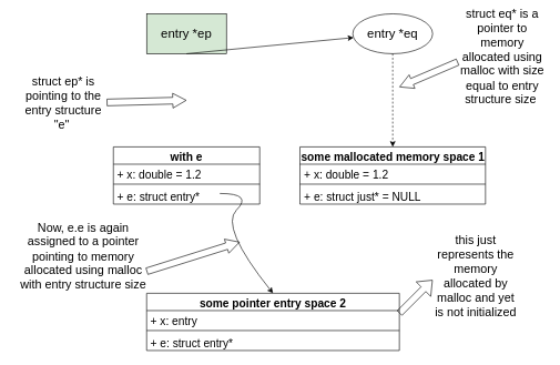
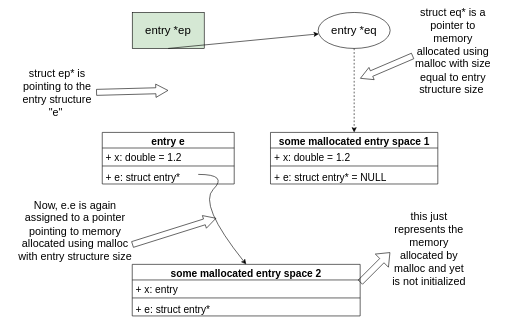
  <mxCell id="0" />
  <mxCell id="1" parent="0" />
- <mxCell id="2" value="some pointer entry space 2&lt;br&gt;" style="swimlane;fontStyle=1;align=center;verticalAlign=top;childLayout=stackLayout;horizontal=1;startSize=26;horizontalStack=0;resizeParent=1;resizeParentMax=0;resizeLast=0;collapsible=1;marginBottom=0;whiteSpace=wrap;html=1;fontSize=17;" vertex="1" parent="1"><mxGeometry x="220" y="440" width="380" height="86" as="geometry" /></mxCell>
+ <mxCell id="2" value="some mallocated entry space 2&lt;br&gt;" style="swimlane;fontStyle=1;align=center;verticalAlign=top;childLayout=stackLayout;horizontal=1;startSize=26;horizontalStack=0;resizeParent=1;resizeParentMax=0;resizeLast=0;collapsible=1;marginBottom=0;whiteSpace=wrap;html=1;fontSize=17;" vertex="1" parent="1"><mxGeometry x="220" y="440" width="380" height="86" as="geometry" /></mxCell>
  <mxCell id="3" value="+ x: entry&amp;nbsp;" style="text;strokeColor=none;fillColor=none;align=left;verticalAlign=top;spacingLeft=4;spacingRight=4;overflow=hidden;rotatable=0;points=[[0,0.5],[1,0.5]];portConstraint=eastwest;whiteSpace=wrap;html=1;fontSize=17;" vertex="1" parent="2"><mxGeometry y="26" width="380" height="26" as="geometry" /></mxCell>
  <mxCell id="4" value="" style="line;strokeWidth=1;fillColor=none;align=left;verticalAlign=middle;spacingTop=-1;spacingLeft=3;spacingRight=3;rotatable=0;labelPosition=right;points=[];portConstraint=eastwest;strokeColor=inherit;fontSize=17;" vertex="1" parent="2"><mxGeometry y="52" width="380" height="8" as="geometry" /></mxCell>
  <mxCell id="5" value="+ e: struct entry*&amp;nbsp;" style="text;strokeColor=none;fillColor=none;align=left;verticalAlign=top;spacingLeft=4;spacingRight=4;overflow=hidden;rotatable=0;points=[[0,0.5],[1,0.5]];portConstraint=eastwest;whiteSpace=wrap;html=1;fontSize=17;" vertex="1" parent="2"><mxGeometry y="60" width="380" height="26" as="geometry" /></mxCell>
  <mxCell id="6" value="struct ep* is pointing to the entry structure &quot;e&quot;&amp;nbsp;" style="text;html=1;strokeColor=none;fillColor=none;align=center;verticalAlign=middle;whiteSpace=wrap;rounded=0;fontSize=18;" vertex="1" parent="1"><mxGeometry x="30" y="100" width="130" height="110" as="geometry" /></mxCell>
  <mxCell id="7" value="" style="shape=flexArrow;endArrow=classic;html=1;rounded=0;endWidth=11.111;endSize=6.389;movable=1;resizable=1;rotatable=1;deletable=1;editable=1;locked=0;connectable=1;" edge="1" parent="1" source="6"><mxGeometry width="50" height="50" relative="1" as="geometry"><mxPoint x="150" y="160" as="sourcePoint" /><mxPoint x="280" y="150" as="targetPoint" /></mxGeometry></mxCell>
  <mxCell id="8" value="struct eq* is a pointer to memory allocated using malloc with size equal to entry structure size&amp;nbsp;" style="text;html=1;strokeColor=none;fillColor=none;align=center;verticalAlign=middle;whiteSpace=wrap;rounded=0;fontSize=18;" vertex="1" parent="1"><mxGeometry x="690" y="30" width="130" height="110" as="geometry" /></mxCell>
  <mxCell id="9" value="" style="shape=flexArrow;endArrow=classic;html=1;rounded=0;endWidth=11.111;endSize=6.389;movable=1;resizable=1;rotatable=1;deletable=1;editable=1;locked=0;connectable=1;exitX=-0.016;exitY=0.567;exitDx=0;exitDy=0;exitPerimeter=0;" edge="1" parent="1" source="8"><mxGeometry width="50" height="50" relative="1" as="geometry"><mxPoint x="720" y="133" as="sourcePoint" /><mxPoint x="600" y="130" as="targetPoint" /></mxGeometry></mxCell>
  <mxCell id="10" value="Now, e.e is again assigned to a pointer pointing to memory allocated using malloc with entry structure size" style="text;html=1;strokeColor=none;fillColor=none;align=center;verticalAlign=middle;whiteSpace=wrap;rounded=0;fontSize=18;" vertex="1" parent="1"><mxGeometry x="20" y="330" width="210" height="110" as="geometry" /></mxCell>
  <mxCell id="11" value="" style="shape=flexArrow;endArrow=classic;html=1;rounded=0;endWidth=11.111;endSize=6.389;movable=1;resizable=1;rotatable=1;deletable=1;editable=1;locked=0;connectable=1;exitX=-0.016;exitY=0.567;exitDx=0;exitDy=0;exitPerimeter=0;" edge="1" parent="1"><mxGeometry width="50" height="50" relative="1" as="geometry"><mxPoint x="220" y="407" as="sourcePoint" /><mxPoint x="360" y="363" as="targetPoint" /></mxGeometry></mxCell>
  <mxCell id="12" value="" style="shape=flexArrow;endArrow=classic;html=1;rounded=0;" edge="1" parent="1"><mxGeometry width="50" height="50" relative="1" as="geometry"><mxPoint x="600" y="470" as="sourcePoint" /><mxPoint x="650" y="420" as="targetPoint" /></mxGeometry></mxCell>
  <mxCell id="13" value="this just represents the memory allocated by malloc and yet is not initialized" style="text;html=1;strokeColor=none;fillColor=none;align=center;verticalAlign=middle;whiteSpace=wrap;rounded=0;fontSize=18;" vertex="1" parent="1"><mxGeometry x="650" y="380" width="130" height="70" as="geometry" /></mxCell>
  <mxCell id="14" value="" style="group" connectable="0" vertex="1" parent="1"><mxGeometry x="170" y="20" width="220" height="286" as="geometry" /></mxCell>
- <mxCell id="15" value="with e&lt;br&gt;" style="swimlane;fontStyle=1;align=center;verticalAlign=top;childLayout=stackLayout;horizontal=1;startSize=26;horizontalStack=0;resizeParent=1;resizeParentMax=0;resizeLast=0;collapsible=1;marginBottom=0;whiteSpace=wrap;html=1;fontSize=17;" vertex="1" parent="14"><mxGeometry y="200" width="220" height="86" as="geometry" /></mxCell>
+ <mxCell id="15" value="entry e&lt;br&gt;" style="swimlane;fontStyle=1;align=center;verticalAlign=top;childLayout=stackLayout;horizontal=1;startSize=26;horizontalStack=0;resizeParent=1;resizeParentMax=0;resizeLast=0;collapsible=1;marginBottom=0;whiteSpace=wrap;html=1;fontSize=17;" vertex="1" parent="14"><mxGeometry y="200" width="220" height="86" as="geometry" /></mxCell>
  <mxCell id="16" value="+ x: double = 1.2" style="text;strokeColor=none;fillColor=none;align=left;verticalAlign=top;spacingLeft=4;spacingRight=4;overflow=hidden;rotatable=0;points=[[0,0.5],[1,0.5]];portConstraint=eastwest;whiteSpace=wrap;html=1;fontSize=17;" vertex="1" parent="15"><mxGeometry y="26" width="220" height="26" as="geometry" /></mxCell>
  <mxCell id="17" value="" style="line;strokeWidth=1;fillColor=none;align=left;verticalAlign=middle;spacingTop=-1;spacingLeft=3;spacingRight=3;rotatable=0;labelPosition=right;points=[];portConstraint=eastwest;strokeColor=inherit;fontSize=17;" vertex="1" parent="15"><mxGeometry y="52" width="220" height="8" as="geometry" /></mxCell>
  <mxCell id="18" value="+ e: struct entry*&amp;nbsp;&lt;br&gt;" style="text;strokeColor=none;fillColor=none;align=left;verticalAlign=top;spacingLeft=4;spacingRight=4;overflow=hidden;rotatable=0;points=[[0,0.5],[1,0.5]];portConstraint=eastwest;whiteSpace=wrap;html=1;fontSize=17;" vertex="1" parent="15"><mxGeometry y="60" width="220" height="26" as="geometry" /></mxCell>
  <mxCell id="19" value="" style="curved=1;endArrow=classic;html=1;rounded=0;entryX=0.5;entryY=0;entryDx=0;entryDy=0;" edge="1" parent="15" target="2"><mxGeometry width="50" height="50" relative="1" as="geometry"><mxPoint x="160" y="70" as="sourcePoint" /><mxPoint x="210" y="120" as="targetPoint" /><Array as="points"><mxPoint x="210" y="70" /><mxPoint x="160" y="120" /></Array></mxGeometry></mxCell>
  <mxCell id="20" value="entry *ep" style="rounded=0;whiteSpace=wrap;html=1;fontSize=19;fillColor=#d5e8d4;" vertex="1" parent="14"><mxGeometry x="50" width="120" height="60" as="geometry" /></mxCell>
  <mxCell id="21" value="" style="endArrow=classic;html=1;rounded=0;exitX=0.5;exitY=1;exitDx=0;exitDy=0;" edge="1" parent="14" source="20" target="23"><mxGeometry width="50" height="50" relative="1" as="geometry"><mxPoint x="220" y="210" as="sourcePoint" /><mxPoint x="270" y="160" as="targetPoint" /></mxGeometry></mxCell>
  <mxCell id="22" value="" style="group" connectable="0" vertex="1" parent="1"><mxGeometry x="450.5" y="20" width="279" height="286" as="geometry" /></mxCell>
  <mxCell id="23" value="entry *eq" style="ellipse;whiteSpace=wrap;html=1;fontSize=19;" vertex="1" parent="22"><mxGeometry x="79.5" width="120" height="60" as="geometry" /></mxCell>
- <mxCell id="24" value="some mallocated memory space 1" style="swimlane;fontStyle=1;align=center;verticalAlign=top;childLayout=stackLayout;horizontal=1;startSize=26;horizontalStack=0;resizeParent=1;resizeParentMax=0;resizeLast=0;collapsible=1;marginBottom=0;whiteSpace=wrap;html=1;fontSize=17;" vertex="1" parent="22"><mxGeometry y="200" width="279" height="86" as="geometry"><mxRectangle x="500" y="320" width="180" height="30" as="alternateBounds" /></mxGeometry></mxCell>
+ <mxCell id="24" value="some mallocated entry space 1" style="swimlane;fontStyle=1;align=center;verticalAlign=top;childLayout=stackLayout;horizontal=1;startSize=26;horizontalStack=0;resizeParent=1;resizeParentMax=0;resizeLast=0;collapsible=1;marginBottom=0;whiteSpace=wrap;html=1;fontSize=17;" vertex="1" parent="22"><mxGeometry y="200" width="279" height="86" as="geometry"><mxRectangle x="500" y="320" width="180" height="30" as="alternateBounds" /></mxGeometry></mxCell>
  <mxCell id="25" value="+ x: double = 1.2" style="text;strokeColor=none;fillColor=none;align=left;verticalAlign=top;spacingLeft=4;spacingRight=4;overflow=hidden;rotatable=0;points=[[0,0.5],[1,0.5]];portConstraint=eastwest;whiteSpace=wrap;html=1;fontSize=17;" vertex="1" parent="24"><mxGeometry y="26" width="279" height="26" as="geometry" /></mxCell>
  <mxCell id="26" value="" style="line;strokeWidth=1;fillColor=none;align=left;verticalAlign=middle;spacingTop=-1;spacingLeft=3;spacingRight=3;rotatable=0;labelPosition=right;points=[];portConstraint=eastwest;strokeColor=inherit;fontSize=17;" vertex="1" parent="24"><mxGeometry y="52" width="279" height="8" as="geometry" /></mxCell>
- <mxCell id="27" value="+ e: struct just* = NULL&lt;br&gt;" style="text;strokeColor=none;fillColor=none;align=left;verticalAlign=top;spacingLeft=4;spacingRight=4;overflow=hidden;rotatable=0;points=[[0,0.5],[1,0.5]];portConstraint=eastwest;whiteSpace=wrap;html=1;fontSize=17;" vertex="1" parent="24"><mxGeometry y="60" width="279" height="26" as="geometry" /></mxCell>
+ <mxCell id="27" value="+ e: struct entry* = NULL&lt;br&gt;" style="text;strokeColor=none;fillColor=none;align=left;verticalAlign=top;spacingLeft=4;spacingRight=4;overflow=hidden;rotatable=0;points=[[0,0.5],[1,0.5]];portConstraint=eastwest;whiteSpace=wrap;html=1;fontSize=17;" vertex="1" parent="24"><mxGeometry y="60" width="279" height="26" as="geometry" /></mxCell>
  <mxCell id="28" value="" style="endArrow=classic;html=1;rounded=0;exitX=0.5;exitY=1;exitDx=0;exitDy=0;entryX=0.5;entryY=0;entryDx=0;entryDy=0;dashed=1;" edge="1" parent="22" source="23" target="24"><mxGeometry width="50" height="50" relative="1" as="geometry"><mxPoint x="79.5" y="60" as="sourcePoint" /><mxPoint x="79.5" y="200" as="targetPoint" /></mxGeometry></mxCell>
